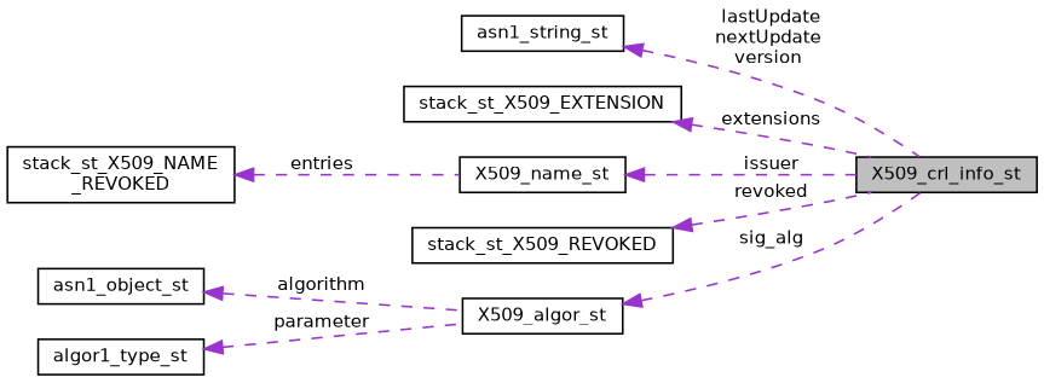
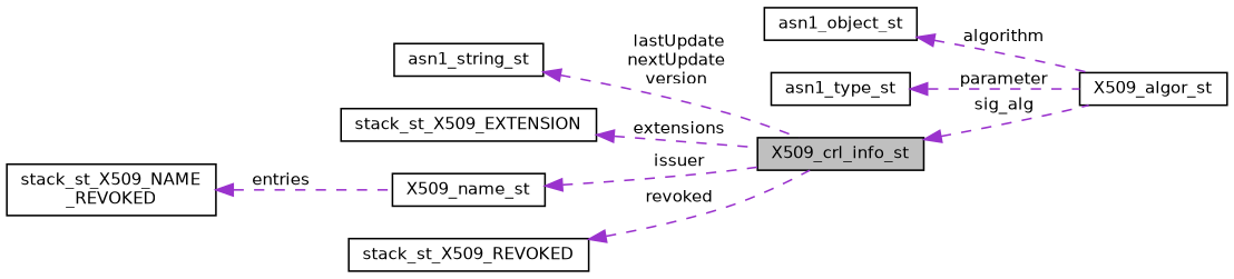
  digraph {
    rankdir=LR
    node [color=black fillcolor=white fontname=Helvetica fontsize=10 shape=record style=filled]
    edge [color=darkorchid3 dir=back fontname=Helvetica fontsize=10 labelfontname=Helvetica labelfontsize=10 style=dashed]
    n1 [fillcolor=grey75 fontcolor=black height=0.2 label=X509_crl_info_st width=0.4]
    n2 [height=0.2 label=asn1_string_st width=0.4]
    n3 [height=0.2 label=stack_st_X509_EXTENSION width=0.4]
    n4 [height=0.2 label="stack_st_X509_NAME\l_REVOKED" width=0.4]
    n5 [height=0.2 label=X509_name_st width=0.4]
    n6 [height=0.2 label=stack_st_X509_REVOKED width=0.4]
    n7 [height=0.2 label=X509_algor_st width=0.4]
    n8 [height=0.2 label=asn1_object_st width=0.4]
-   n9 [height=0.2 label=algor1_type_st width=0.4]
+   n9 [height=0.2 label=asn1_type_st width=0.4]
    n2 -> n1 [label=" lastUpdate\nnextUpdate\nversion"]
    n3 -> n1 [label=" extensions"]
    n4 -> n5 [label=" entries"]
    n5 -> n1 [label=" issuer"]
    n6 -> n1 [label=" revoked"]
-   n7 -> n1 [label=" sig_alg"]
+   n1 -> n7 [label=" sig_alg"]
    n8 -> n7 [label=" algorithm"]
    n9 -> n7 [label=" parameter"]
  }
